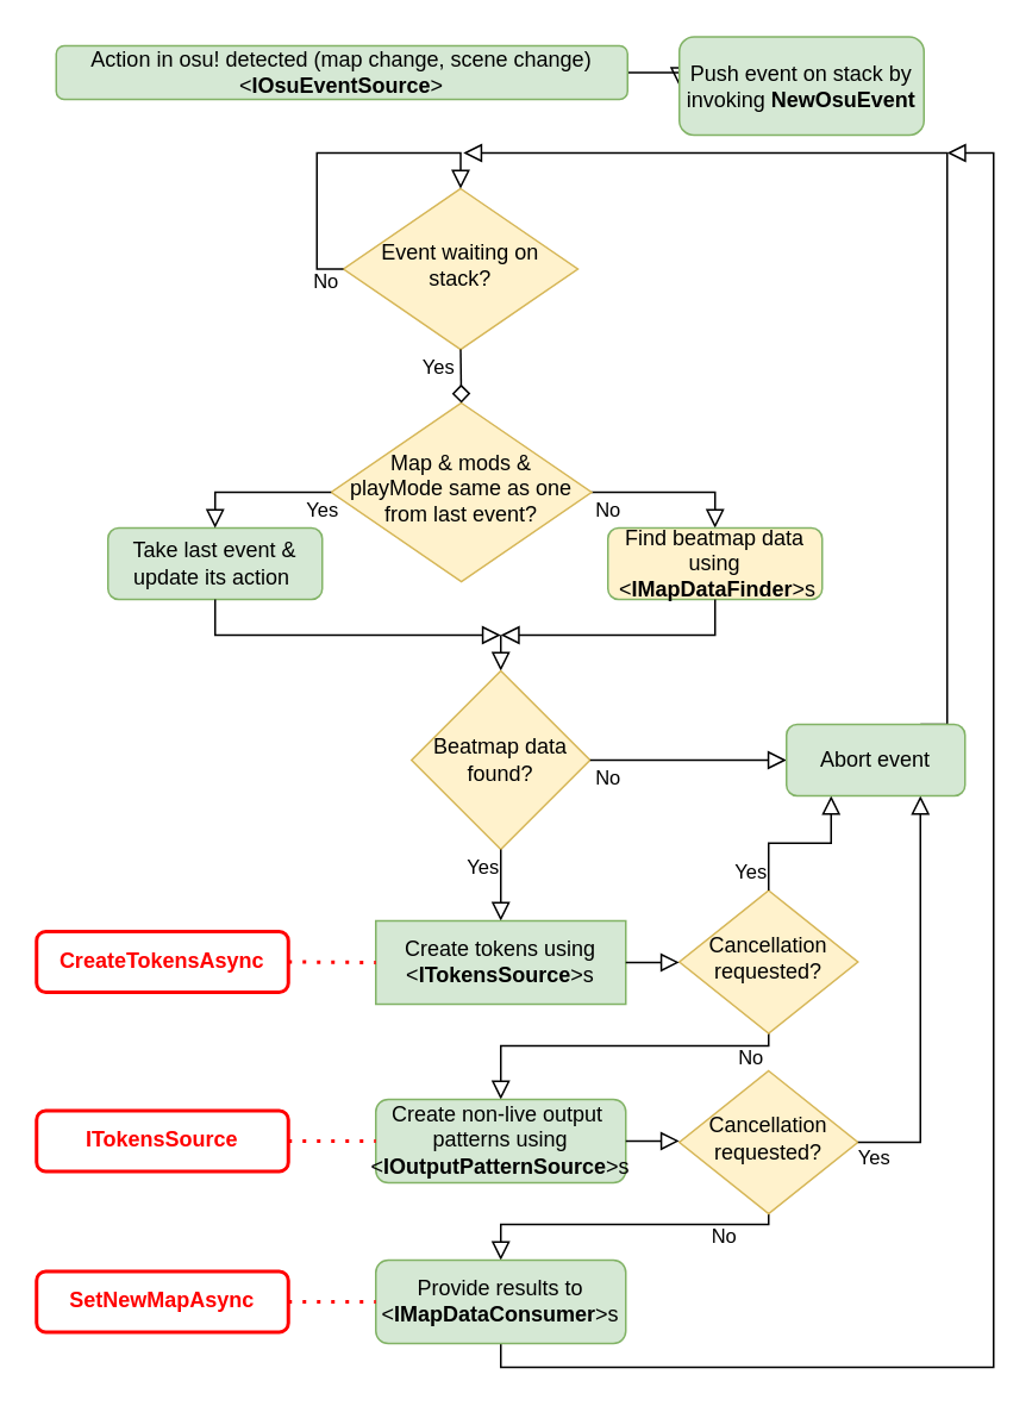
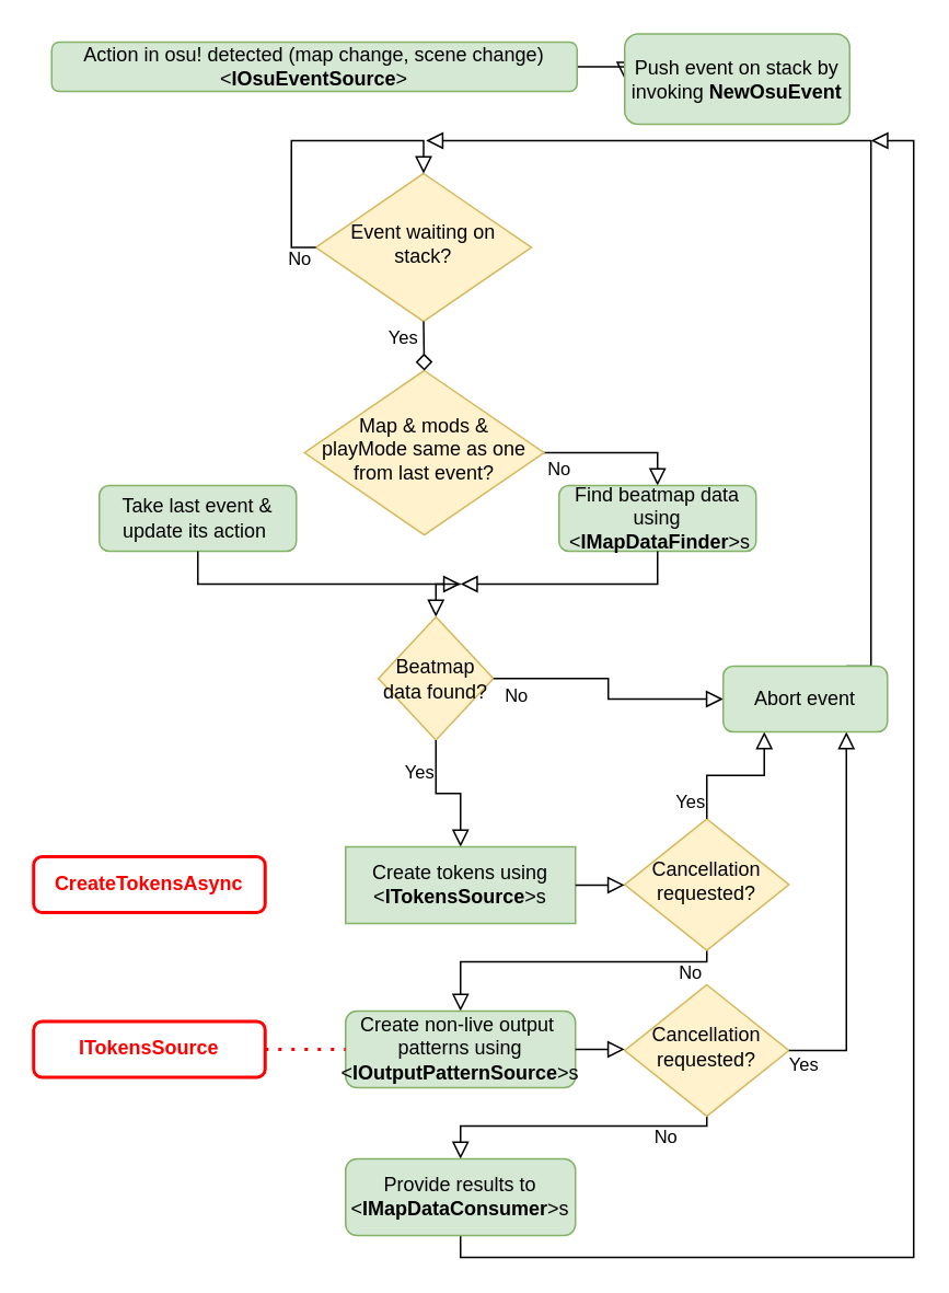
  <mxCell id="0" />
  <mxCell id="1" parent="0" />
  <mxCell id="2" value="" style="rounded=0;html=1;jettySize=auto;orthogonalLoop=1;fontSize=11;endArrow=block;endFill=0;endSize=8;strokeWidth=1;shadow=0;labelBackgroundColor=none;edgeStyle=orthogonalEdgeStyle;entryX=0;entryY=0.5;entryDx=0;entryDy=0;exitX=1;exitY=0.5;exitDx=0;exitDy=0;" parent="1" source="3" target="38" edge="1"><mxGeometry relative="1" as="geometry"><mxPoint x="191" y="85" as="targetPoint" /></mxGeometry></mxCell>
  <mxCell id="3" value="Action in osu! detected (map change, scene change)&lt;br&gt;&amp;lt;&lt;b&gt;IOsuEventSource&lt;/b&gt;&amp;gt;" style="rounded=1;whiteSpace=wrap;html=1;fontSize=12;glass=0;strokeWidth=1;shadow=0;fillColor=#d5e8d4;strokeColor=#82b366;" parent="1" vertex="1"><mxGeometry x="31" y="25" width="320" height="30" as="geometry" /></mxCell>
  <mxCell id="4" value="No" style="edgeStyle=orthogonalEdgeStyle;rounded=0;html=1;jettySize=auto;orthogonalLoop=1;fontSize=11;endArrow=block;endFill=0;endSize=8;strokeWidth=1;shadow=0;labelBackgroundColor=none;exitX=1;exitY=0.5;exitDx=0;exitDy=0;entryX=0.5;entryY=0;entryDx=0;entryDy=0;" parent="1" source="5" target="24" edge="1"><mxGeometry x="-0.794" y="-10" relative="1" as="geometry"><mxPoint as="offset" /><mxPoint x="445" y="359" as="targetPoint" /></mxGeometry></mxCell>
  <mxCell id="5" value="Map &amp;amp; mods &amp;amp;&lt;br&gt;playMode same as one from last event?" style="rhombus;whiteSpace=wrap;html=1;shadow=0;fontFamily=Helvetica;fontSize=12;align=center;strokeWidth=1;spacing=6;spacingTop=-4;fillColor=#fff2cc;strokeColor=#d6b656;" parent="1" vertex="1"><mxGeometry x="185" y="225" width="145.83" height="100" as="geometry" /></mxCell>
  <mxCell id="6" value="Take last event &amp;amp; update its action&amp;nbsp;" style="rounded=1;whiteSpace=wrap;html=1;fontSize=12;glass=0;strokeWidth=1;shadow=0;fillColor=#d5e8d4;strokeColor=#82b366;" parent="1" vertex="1"><mxGeometry x="60" y="295" width="120" height="40" as="geometry" /></mxCell>
- <mxCell id="7" value="Yes" style="edgeStyle=orthogonalEdgeStyle;rounded=0;html=1;jettySize=auto;orthogonalLoop=1;fontSize=11;endArrow=block;endFill=0;endSize=8;strokeWidth=1;shadow=0;labelBackgroundColor=none;exitX=0;exitY=0.5;exitDx=0;exitDy=0;entryX=0.5;entryY=0;entryDx=0;entryDy=0;" parent="1" source="5" target="6" edge="1"><mxGeometry x="-0.882" y="10" relative="1" as="geometry"><mxPoint as="offset" /><mxPoint x="370" y="295" as="sourcePoint" /><mxPoint x="430" y="385" as="targetPoint" /></mxGeometry></mxCell>
  <mxCell id="8" value="" style="edgeStyle=orthogonalEdgeStyle;rounded=0;html=1;jettySize=auto;orthogonalLoop=1;fontSize=11;endArrow=block;endFill=0;endSize=8;strokeWidth=1;shadow=0;labelBackgroundColor=none;exitX=0.5;exitY=1;exitDx=0;exitDy=0;" parent="1" source="6" edge="1"><mxGeometry x="0.097" y="-10" relative="1" as="geometry"><mxPoint as="offset" /><mxPoint x="195" y="295" as="sourcePoint" /><mxPoint x="280" y="355" as="targetPoint" /><Array as="points"><mxPoint x="120" y="355" /></Array></mxGeometry></mxCell>
  <mxCell id="9" value="" style="edgeStyle=orthogonalEdgeStyle;rounded=0;html=1;jettySize=auto;orthogonalLoop=1;fontSize=11;endArrow=block;endFill=0;endSize=8;strokeWidth=1;shadow=0;labelBackgroundColor=none;entryX=0.5;entryY=0;entryDx=0;entryDy=0;" parent="1" target="10" edge="1"><mxGeometry x="0.065" y="-12" relative="1" as="geometry"><mxPoint as="offset" /><mxPoint x="280" y="355" as="sourcePoint" /><mxPoint x="280" y="455" as="targetPoint" /><Array as="points" /></mxGeometry></mxCell>
- <mxCell id="10" value="Beatmap data found?" style="rhombus;whiteSpace=wrap;html=1;hachureGap=4;pointerEvents=0;fillColor=#fff2cc;strokeColor=#d6b656;" parent="1" vertex="1"><mxGeometry x="230" y="375" width="100" height="100" as="geometry" /></mxCell>
+ <mxCell id="10" value="Beatmap data found?" style="rhombus;whiteSpace=wrap;html=1;hachureGap=4;pointerEvents=0;fillColor=#fff2cc;strokeColor=#d6b656;" parent="1" vertex="1"><mxGeometry x="230" y="375" width="70" height="75" as="geometry" /></mxCell>
  <mxCell id="11" value="No" style="edgeStyle=orthogonalEdgeStyle;rounded=0;html=1;jettySize=auto;orthogonalLoop=1;fontSize=11;endArrow=block;endFill=0;endSize=8;strokeWidth=1;shadow=0;labelBackgroundColor=none;exitX=1;exitY=0.5;exitDx=0;exitDy=0;entryX=0;entryY=0.5;entryDx=0;entryDy=0;" parent="1" source="10" target="31" edge="1"><mxGeometry x="-0.818" y="-10" relative="1" as="geometry"><mxPoint as="offset" /><mxPoint x="470" y="435" as="sourcePoint" /><mxPoint x="440" y="425" as="targetPoint" /></mxGeometry></mxCell>
  <mxCell id="12" value="" style="edgeStyle=orthogonalEdgeStyle;rounded=0;html=1;jettySize=auto;orthogonalLoop=1;fontSize=11;endArrow=block;endFill=0;endSize=8;strokeWidth=1;shadow=0;labelBackgroundColor=none;exitX=0.75;exitY=0;exitDx=0;exitDy=0;" parent="1" source="31" edge="1"><mxGeometry x="0.067" y="10" relative="1" as="geometry"><mxPoint as="offset" /><mxPoint x="532.5" y="475" as="sourcePoint" /><mxPoint x="259" y="85" as="targetPoint" /><Array as="points"><mxPoint x="530" y="85" /></Array></mxGeometry></mxCell>
  <mxCell id="13" value="Yes" style="edgeStyle=orthogonalEdgeStyle;rounded=0;html=1;jettySize=auto;orthogonalLoop=1;fontSize=11;endArrow=block;endFill=0;endSize=8;strokeWidth=1;shadow=0;labelBackgroundColor=none;exitX=0.5;exitY=1;exitDx=0;exitDy=0;entryX=0.5;entryY=0;entryDx=0;entryDy=0;" parent="1" source="10" target="26" edge="1"><mxGeometry x="-0.5" y="-10" relative="1" as="geometry"><mxPoint as="offset" /><mxPoint x="340" y="435" as="sourcePoint" /><mxPoint x="280" y="515" as="targetPoint" /></mxGeometry></mxCell>
  <mxCell id="14" value="No" style="rounded=0;html=1;jettySize=auto;orthogonalLoop=1;fontSize=11;endArrow=block;endFill=0;endSize=8;strokeWidth=1;shadow=0;labelBackgroundColor=none;edgeStyle=orthogonalEdgeStyle;entryX=0.5;entryY=0;entryDx=0;entryDy=0;exitX=0.5;exitY=1;exitDx=0;exitDy=0;" parent="1" source="15" target="27" edge="1"><mxGeometry x="-0.818" y="7" relative="1" as="geometry"><mxPoint as="offset" /><mxPoint x="280" y="615" as="targetPoint" /><mxPoint x="430" y="588" as="sourcePoint" /><Array as="points"><mxPoint x="430" y="585" /><mxPoint x="280" y="585" /></Array></mxGeometry></mxCell>
  <mxCell id="15" value="Cancellation requested?" style="rhombus;whiteSpace=wrap;html=1;shadow=0;fontFamily=Helvetica;fontSize=12;align=center;strokeWidth=1;spacing=6;spacingTop=-4;fillColor=#fff2cc;strokeColor=#d6b656;" parent="1" vertex="1"><mxGeometry x="380" y="498" width="100" height="80" as="geometry" /></mxCell>
  <mxCell id="16" value="Yes" style="edgeStyle=orthogonalEdgeStyle;rounded=0;html=1;jettySize=auto;orthogonalLoop=1;fontSize=11;endArrow=block;endFill=0;endSize=8;strokeWidth=1;shadow=0;labelBackgroundColor=none;entryX=0.25;entryY=1;entryDx=0;entryDy=0;" parent="1" source="15" target="31" edge="1"><mxGeometry x="-0.771" y="10" relative="1" as="geometry"><mxPoint as="offset" /><mxPoint x="467.5" y="455" as="targetPoint" /></mxGeometry></mxCell>
  <mxCell id="17" value="No" style="rounded=0;html=1;jettySize=auto;orthogonalLoop=1;fontSize=11;endArrow=block;endFill=0;endSize=8;strokeWidth=1;shadow=0;labelBackgroundColor=none;edgeStyle=orthogonalEdgeStyle;entryX=0.5;entryY=0;entryDx=0;entryDy=0;exitX=0.5;exitY=1;exitDx=0;exitDy=0;" parent="1" source="18" target="28" edge="1"><mxGeometry x="-0.648" y="7" relative="1" as="geometry"><mxPoint as="offset" /><mxPoint x="280" y="705" as="targetPoint" /><mxPoint x="430" y="685" as="sourcePoint" /><Array as="points"><mxPoint x="430" y="685" /><mxPoint x="280" y="685" /></Array></mxGeometry></mxCell>
  <mxCell id="18" value="Cancellation requested?" style="rhombus;whiteSpace=wrap;html=1;shadow=0;fontFamily=Helvetica;fontSize=12;align=center;strokeWidth=1;spacing=6;spacingTop=-4;fillColor=#fff2cc;strokeColor=#d6b656;" parent="1" vertex="1"><mxGeometry x="380" y="599" width="100" height="80" as="geometry" /></mxCell>
  <mxCell id="19" value="Yes" style="edgeStyle=orthogonalEdgeStyle;rounded=0;html=1;jettySize=auto;orthogonalLoop=1;fontSize=11;endArrow=block;endFill=0;endSize=8;strokeWidth=1;shadow=0;labelBackgroundColor=none;entryX=0.75;entryY=1;entryDx=0;entryDy=0;exitX=1;exitY=0.5;exitDx=0;exitDy=0;" parent="1" source="18" target="31" edge="1"><mxGeometry x="-0.921" y="-9" relative="1" as="geometry"><mxPoint as="offset" /><mxPoint x="505" y="455" as="targetPoint" /></mxGeometry></mxCell>
  <mxCell id="20" value="" style="edgeStyle=orthogonalEdgeStyle;rounded=0;html=1;jettySize=auto;orthogonalLoop=1;fontSize=11;endArrow=block;endFill=0;endSize=8;strokeWidth=1;shadow=0;labelBackgroundColor=none;exitX=0.5;exitY=1;exitDx=0;exitDy=0;" parent="1" source="28" edge="1"><mxGeometry x="0.067" y="10" relative="1" as="geometry"><mxPoint as="offset" /><mxPoint x="277.5" y="835" as="sourcePoint" /><mxPoint x="530" y="85" as="targetPoint" /><Array as="points"><mxPoint x="280" y="765" /><mxPoint x="556" y="765" /><mxPoint x="556" y="85" /></Array></mxGeometry></mxCell>
  <mxCell id="21" value="Event waiting on stack?" style="rhombus;whiteSpace=wrap;html=1;shadow=0;fontFamily=Helvetica;fontSize=12;align=center;strokeWidth=1;spacing=6;spacingTop=-4;fillColor=#fff2cc;strokeColor=#d6b656;" parent="1" vertex="1"><mxGeometry x="191.88" y="105" width="131.25" height="90" as="geometry" /></mxCell>
  <mxCell id="22" value="Yes" style="edgeStyle=orthogonalEdgeStyle;rounded=0;html=1;jettySize=auto;orthogonalLoop=1;fontSize=11;endArrow=diamond;endFill=0;endSize=8;strokeWidth=1;shadow=0;labelBackgroundColor=none;exitX=0.5;exitY=1;exitDx=0;exitDy=0;entryX=0.5;entryY=0;entryDx=0;entryDy=0;" parent="1" source="21" target="5" edge="1"><mxGeometry x="-0.347" y="-13" relative="1" as="geometry"><mxPoint as="offset" /><mxPoint x="185" y="295" as="sourcePoint" /><mxPoint x="263" y="225" as="targetPoint" /></mxGeometry></mxCell>
  <mxCell id="23" value="No" style="edgeStyle=orthogonalEdgeStyle;rounded=0;html=1;jettySize=auto;orthogonalLoop=1;fontSize=11;endArrow=block;endFill=0;endSize=8;strokeWidth=1;shadow=0;labelBackgroundColor=none;exitX=0;exitY=0.5;exitDx=0;exitDy=0;entryX=0.5;entryY=0;entryDx=0;entryDy=0;" parent="1" source="21" target="21" edge="1"><mxGeometry x="-0.891" y="7" relative="1" as="geometry"><mxPoint as="offset" /><mxPoint x="-60" y="655" as="sourcePoint" /><mxPoint x="-25" y="655" as="targetPoint" /><Array as="points"><mxPoint x="177" y="150" /><mxPoint x="177" y="85" /><mxPoint x="258" y="85" /><mxPoint x="258" y="105" /></Array></mxGeometry></mxCell>
- <mxCell id="24" value="Find beatmap data&lt;br&gt;using&lt;br&gt;&amp;nbsp;&amp;lt;&lt;b&gt;IMapDataFinder&lt;/b&gt;&amp;gt;s" style="rounded=1;whiteSpace=wrap;html=1;fontSize=12;glass=0;strokeWidth=1;shadow=0;fillColor=#fff2cc;strokeColor=#82b366;" parent="1" vertex="1"><mxGeometry x="340" y="295" width="120" height="40" as="geometry" /></mxCell>
+ <mxCell id="24" value="Find beatmap data&lt;br&gt;using&lt;br&gt;&amp;nbsp;&amp;lt;&lt;b&gt;IMapDataFinder&lt;/b&gt;&amp;gt;s" style="rounded=1;whiteSpace=wrap;html=1;fontSize=12;glass=0;strokeWidth=1;shadow=0;fillColor=#d5e8d4;strokeColor=#82b366;" parent="1" vertex="1"><mxGeometry x="340" y="295" width="120" height="40" as="geometry" /></mxCell>
  <mxCell id="25" value="" style="edgeStyle=orthogonalEdgeStyle;rounded=0;html=1;jettySize=auto;orthogonalLoop=1;fontSize=11;endArrow=block;endFill=0;endSize=8;strokeWidth=1;shadow=0;labelBackgroundColor=none;exitX=0.5;exitY=1;exitDx=0;exitDy=0;" parent="1" source="24" edge="1"><mxGeometry x="0.065" y="-12" relative="1" as="geometry"><mxPoint as="offset" /><mxPoint x="40" y="520" as="sourcePoint" /><mxPoint x="280" y="355" as="targetPoint" /><Array as="points"><mxPoint x="400" y="355" /></Array></mxGeometry></mxCell>
  <mxCell id="26" value="Create tokens using &amp;lt;&lt;b&gt;ITokensSource&lt;/b&gt;&amp;gt;s" style="whiteSpace=wrap;html=1;fontSize=12;glass=0;strokeWidth=1;shadow=0;fillColor=#d5e8d4;strokeColor=#82b366;rounded=0;" parent="1" vertex="1"><mxGeometry x="210" y="515" width="140" height="46.67" as="geometry" /></mxCell>
  <mxCell id="27" value="&lt;div&gt;Create non-live output&amp;nbsp;&lt;/div&gt;&lt;div&gt;patterns using &amp;lt;&lt;b&gt;IOutputPatternSource&lt;/b&gt;&amp;gt;s&lt;/div&gt;" style="rounded=1;whiteSpace=wrap;html=1;fontSize=12;glass=0;strokeWidth=1;shadow=0;fillColor=#d5e8d4;strokeColor=#82b366;" parent="1" vertex="1"><mxGeometry x="210" y="615" width="140" height="46.67" as="geometry" /></mxCell>
  <mxCell id="28" value="Provide results to &amp;lt;&lt;b&gt;IMapDataConsumer&lt;/b&gt;&amp;gt;s" style="rounded=1;whiteSpace=wrap;html=1;fontSize=12;glass=0;strokeWidth=1;shadow=0;fillColor=#d5e8d4;strokeColor=#82b366;" parent="1" vertex="1"><mxGeometry x="210" y="705" width="140" height="46.67" as="geometry" /></mxCell>
  <mxCell id="29" value="" style="edgeStyle=orthogonalEdgeStyle;rounded=0;html=1;jettySize=auto;orthogonalLoop=1;fontSize=11;endArrow=block;endFill=0;endSize=8;strokeWidth=1;shadow=0;labelBackgroundColor=none;entryX=0;entryY=0.5;entryDx=0;entryDy=0;exitX=1;exitY=0.5;exitDx=0;exitDy=0;" parent="1" source="26" target="15" edge="1"><mxGeometry x="-0.34" y="-7" relative="1" as="geometry"><mxPoint as="offset" /><mxPoint x="40" y="440" as="sourcePoint" /><mxPoint x="40" y="460" as="targetPoint" /><Array as="points" /></mxGeometry></mxCell>
  <mxCell id="30" value="" style="edgeStyle=orthogonalEdgeStyle;rounded=0;html=1;jettySize=auto;orthogonalLoop=1;fontSize=11;endArrow=block;endFill=0;endSize=8;strokeWidth=1;shadow=0;labelBackgroundColor=none;entryX=0;entryY=0.5;entryDx=0;entryDy=0;exitX=1;exitY=0.5;exitDx=0;exitDy=0;" parent="1" source="27" target="18" edge="1"><mxGeometry x="0.065" y="-12" relative="1" as="geometry"><mxPoint as="offset" /><mxPoint x="40" y="450" as="sourcePoint" /><mxPoint x="40" y="470" as="targetPoint" /><Array as="points" /></mxGeometry></mxCell>
  <mxCell id="31" value="Abort event" style="rounded=1;whiteSpace=wrap;html=1;fontSize=12;glass=0;strokeWidth=1;shadow=0;fillColor=#d5e8d4;strokeColor=#82b366;" parent="1" vertex="1"><mxGeometry x="440" y="405" width="100" height="40" as="geometry" /></mxCell>
  <mxCell id="32" value="CreateTokensAsync" style="rounded=1;whiteSpace=wrap;html=1;fontSize=12;glass=0;strokeWidth=2;shadow=0;fillColor=none;strokeColor=#FF0000;fontColor=#FF0000;fontStyle=1" parent="1" vertex="1"><mxGeometry x="20" y="521" width="141" height="34" as="geometry" /></mxCell>
  <mxCell id="33" value="ITokensSource" style="rounded=1;whiteSpace=wrap;html=1;fontSize=12;glass=0;strokeWidth=2;shadow=0;fillColor=none;strokeColor=#FF0000;fontColor=#FF0000;fontStyle=1" parent="1" vertex="1"><mxGeometry x="20" y="621.33" width="141" height="34" as="geometry" /></mxCell>
- <mxCell id="34" value="SetNewMapAsync" style="rounded=1;whiteSpace=wrap;html=1;fontSize=12;glass=0;strokeWidth=2;shadow=0;fillColor=none;strokeColor=#FF0000;fontColor=#FF0000;fontStyle=1" parent="1" vertex="1"><mxGeometry x="20" y="711.33" width="141" height="34" as="geometry" /></mxCell>
- <mxCell id="35" value="" style="endArrow=none;dashed=1;html=1;dashPattern=1 3;strokeWidth=2;startSize=14;endSize=14;sourcePerimeterSpacing=8;targetPerimeterSpacing=8;fontColor=#FF0000;strokeColor=#FF0000;exitX=1;exitY=0.5;exitDx=0;exitDy=0;entryX=0;entryY=0.5;entryDx=0;entryDy=0;" parent="1" source="32" target="26" edge="1"><mxGeometry width="50" height="50" relative="1" as="geometry"><mxPoint x="-70" y="535" as="sourcePoint" /><mxPoint x="-9" y="505" as="targetPoint" /></mxGeometry></mxCell>
  <mxCell id="36" value="" style="endArrow=none;dashed=1;html=1;dashPattern=1 3;strokeWidth=2;startSize=14;endSize=14;sourcePerimeterSpacing=8;targetPerimeterSpacing=8;fontColor=#FF0000;strokeColor=#FF0000;exitX=1;exitY=0.5;exitDx=0;exitDy=0;entryX=0;entryY=0.5;entryDx=0;entryDy=0;" parent="1" source="33" target="27" edge="1"><mxGeometry width="50" height="50" relative="1" as="geometry"><mxPoint x="171" y="548" as="sourcePoint" /><mxPoint x="220" y="548.335" as="targetPoint" /></mxGeometry></mxCell>
- <mxCell id="37" value="" style="endArrow=none;dashed=1;html=1;dashPattern=1 3;strokeWidth=2;startSize=14;endSize=14;sourcePerimeterSpacing=8;targetPerimeterSpacing=8;fontColor=#FF0000;strokeColor=#FF0000;exitX=1;exitY=0.5;exitDx=0;exitDy=0;entryX=0;entryY=0.5;entryDx=0;entryDy=0;" parent="1" source="34" target="28" edge="1"><mxGeometry width="50" height="50" relative="1" as="geometry"><mxPoint x="171" y="648.33" as="sourcePoint" /><mxPoint x="220" y="648.335" as="targetPoint" /></mxGeometry></mxCell>
  <mxCell id="38" value="Push event on stack by invoking&amp;nbsp;&lt;b&gt;NewOsuEvent&lt;/b&gt;" style="rounded=1;whiteSpace=wrap;html=1;fontSize=12;glass=0;strokeWidth=1;shadow=0;fillColor=#d5e8d4;strokeColor=#82b366;" parent="1" vertex="1"><mxGeometry x="380" y="20" width="137" height="55" as="geometry" /></mxCell>
